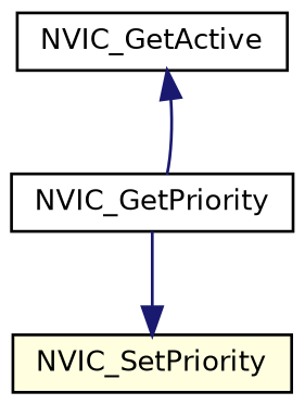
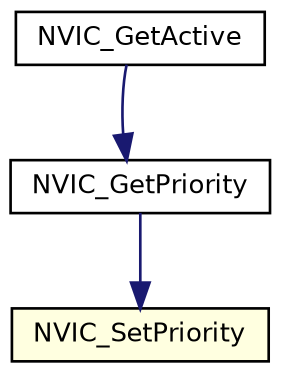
  digraph {
    rankdir=TB
    node [color=black fillcolor=white fontname=Helvetica fontsize=10 shape=record style=filled]
    edge [color=midnightblue fontname=Helvetica fontsize=10 labelfontname=Helvetica labelfontsize=10 style=solid]
    n1 [fontcolor=black height=0.2 label=NVIC_GetActive width=0.4]
    n2 [height=0.2 label=NVIC_GetPriority width=0.4]
    n3 [fillcolor=lightyellow height=0.2 label=NVIC_SetPriority width=0.4]
-   n2 -> n1
+   n1 -> n2
    n2 -> n3
  }
